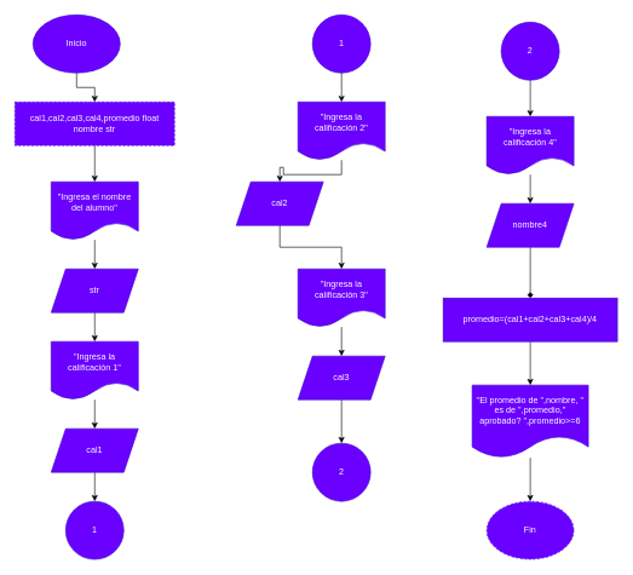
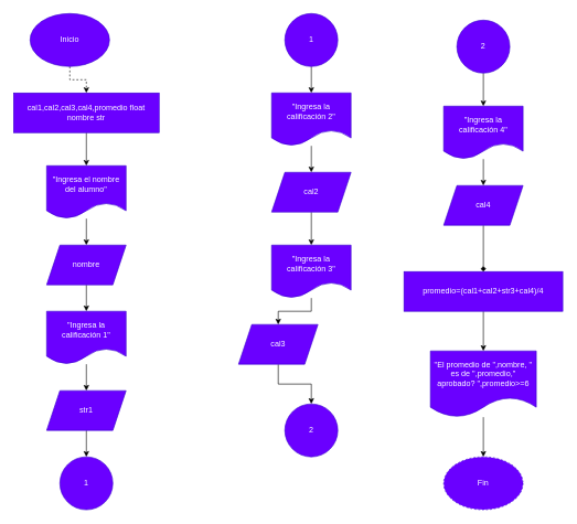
  <mxCell id="0" />
  <mxCell id="1" parent="0" />
- <mxCell id="2" value="" style="edgeStyle=orthogonalEdgeStyle;rounded=0;orthogonalLoop=1;jettySize=auto;html=1;" edge="1" parent="1" source="3" target="5"><mxGeometry relative="1" as="geometry" /></mxCell>
+ <mxCell id="2" value="" style="edgeStyle=orthogonalEdgeStyle;rounded=0;orthogonalLoop=1;jettySize=auto;html=1;dashed=1;" edge="1" parent="1" source="3" target="5"><mxGeometry relative="1" as="geometry" /></mxCell>
  <mxCell id="3" value="Inicio" style="ellipse;whiteSpace=wrap;html=1;fillColor=#6a00ff;fontColor=#ffffff;strokeColor=#3700CC;" vertex="1" parent="1"><mxGeometry x="45" y="20" width="120" height="80" as="geometry" /></mxCell>
  <mxCell id="4" value="" style="edgeStyle=orthogonalEdgeStyle;rounded=0;orthogonalLoop=1;jettySize=auto;html=1;" edge="1" parent="1" source="5" target="7"><mxGeometry relative="1" as="geometry" /></mxCell>
- <mxCell id="5" value="cal1,cal2,cal3,cal4,promedio float&lt;br&gt;nombre str" style="whiteSpace=wrap;html=1;fillColor=#6a00ff;strokeColor=#3700CC;fontColor=#ffffff;dashed=1;" vertex="1" parent="1"><mxGeometry x="20" y="140" width="220" height="60" as="geometry" /></mxCell>
+ <mxCell id="5" value="cal1,cal2,cal3,cal4,promedio float&lt;br&gt;nombre str" style="whiteSpace=wrap;html=1;fillColor=#6a00ff;strokeColor=#3700CC;fontColor=#ffffff;" vertex="1" parent="1"><mxGeometry x="20" y="140" width="220" height="60" as="geometry" /></mxCell>
  <mxCell id="6" value="" style="edgeStyle=orthogonalEdgeStyle;rounded=0;orthogonalLoop=1;jettySize=auto;html=1;" edge="1" parent="1" source="7" target="9"><mxGeometry relative="1" as="geometry" /></mxCell>
  <mxCell id="7" value="&quot;Ingresa el nombre del alumno&quot;" style="shape=document;whiteSpace=wrap;html=1;boundedLbl=1;fillColor=#6a00ff;fontColor=#ffffff;strokeColor=#3700CC;" vertex="1" parent="1"><mxGeometry x="70" y="250" width="120" height="80" as="geometry" /></mxCell>
  <mxCell id="8" value="" style="edgeStyle=orthogonalEdgeStyle;rounded=0;orthogonalLoop=1;jettySize=auto;html=1;" edge="1" parent="1" source="9" target="11"><mxGeometry relative="1" as="geometry" /></mxCell>
- <mxCell id="9" value="str" style="shape=parallelogram;perimeter=parallelogramPerimeter;whiteSpace=wrap;html=1;fixedSize=1;fillColor=#6a00ff;strokeColor=#3700CC;fontColor=#ffffff;" vertex="1" parent="1"><mxGeometry x="70" y="370" width="120" height="60" as="geometry" /></mxCell>
+ <mxCell id="9" value="nombre" style="shape=parallelogram;perimeter=parallelogramPerimeter;whiteSpace=wrap;html=1;fixedSize=1;fillColor=#6a00ff;strokeColor=#3700CC;fontColor=#ffffff;" vertex="1" parent="1"><mxGeometry x="70" y="370" width="120" height="60" as="geometry" /></mxCell>
  <mxCell id="10" value="" style="edgeStyle=orthogonalEdgeStyle;rounded=0;orthogonalLoop=1;jettySize=auto;html=1;" edge="1" parent="1" source="11" target="13"><mxGeometry relative="1" as="geometry" /></mxCell>
  <mxCell id="11" value="&quot;Ingresa la calificación 1&quot;" style="shape=document;whiteSpace=wrap;html=1;boundedLbl=1;fillColor=#6a00ff;fontColor=#ffffff;strokeColor=#3700CC;" vertex="1" parent="1"><mxGeometry x="70" y="470" width="120" height="80" as="geometry" /></mxCell>
  <mxCell id="12" value="" style="edgeStyle=orthogonalEdgeStyle;rounded=0;orthogonalLoop=1;jettySize=auto;html=1;" edge="1" parent="1" source="13" target="14"><mxGeometry relative="1" as="geometry" /></mxCell>
- <mxCell id="13" value="cal1" style="shape=parallelogram;perimeter=parallelogramPerimeter;whiteSpace=wrap;html=1;fixedSize=1;fillColor=#6a00ff;strokeColor=#3700CC;fontColor=#ffffff;" vertex="1" parent="1"><mxGeometry x="70" y="590" width="120" height="60" as="geometry" /></mxCell>
+ <mxCell id="13" value="str1" style="shape=parallelogram;perimeter=parallelogramPerimeter;whiteSpace=wrap;html=1;fixedSize=1;fillColor=#6a00ff;strokeColor=#3700CC;fontColor=#ffffff;" vertex="1" parent="1"><mxGeometry x="70" y="590" width="120" height="60" as="geometry" /></mxCell>
  <mxCell id="14" value="1" style="ellipse;whiteSpace=wrap;html=1;fillColor=#6a00ff;strokeColor=#3700CC;fontColor=#ffffff;" vertex="1" parent="1"><mxGeometry x="90" y="690" width="80" height="80" as="geometry" /></mxCell>
  <mxCell id="15" value="" style="edgeStyle=orthogonalEdgeStyle;rounded=0;orthogonalLoop=1;jettySize=auto;html=1;" edge="1" parent="1" source="16" target="18"><mxGeometry relative="1" as="geometry" /></mxCell>
  <mxCell id="16" value="1" style="ellipse;whiteSpace=wrap;html=1;fillColor=#6a00ff;strokeColor=#3700CC;fontColor=#ffffff;" vertex="1" parent="1"><mxGeometry x="430" y="20" width="80" height="80" as="geometry" /></mxCell>
  <mxCell id="17" value="" style="edgeStyle=orthogonalEdgeStyle;rounded=0;orthogonalLoop=1;jettySize=auto;html=1;" edge="1" parent="1" source="18" target="20"><mxGeometry relative="1" as="geometry" /></mxCell>
  <mxCell id="18" value="&quot;Ingresa la calificación 2&quot;" style="shape=document;whiteSpace=wrap;html=1;boundedLbl=1;fillColor=#6a00ff;fontColor=#ffffff;strokeColor=#3700CC;" vertex="1" parent="1"><mxGeometry x="410" y="140" width="120" height="80" as="geometry" /></mxCell>
  <mxCell id="19" value="" style="edgeStyle=orthogonalEdgeStyle;rounded=0;orthogonalLoop=1;jettySize=auto;html=1;" edge="1" parent="1" source="20" target="22"><mxGeometry relative="1" as="geometry" /></mxCell>
- <mxCell id="20" value="cal2" style="shape=parallelogram;perimeter=parallelogramPerimeter;whiteSpace=wrap;html=1;fixedSize=1;fillColor=#6a00ff;strokeColor=#3700CC;fontColor=#ffffff;" vertex="1" parent="1"><mxGeometry x="325" y="250" width="120" height="60" as="geometry" /></mxCell>
+ <mxCell id="20" value="cal2" style="shape=parallelogram;perimeter=parallelogramPerimeter;whiteSpace=wrap;html=1;fixedSize=1;fillColor=#6a00ff;strokeColor=#3700CC;fontColor=#ffffff;" vertex="1" parent="1"><mxGeometry x="410" y="260" width="120" height="60" as="geometry" /></mxCell>
  <mxCell id="21" value="" style="edgeStyle=orthogonalEdgeStyle;rounded=0;orthogonalLoop=1;jettySize=auto;html=1;" edge="1" parent="1" source="22" target="24"><mxGeometry relative="1" as="geometry" /></mxCell>
  <mxCell id="22" value="&quot;Ingresa la calificación 3&quot;" style="shape=document;whiteSpace=wrap;html=1;boundedLbl=1;fillColor=#6a00ff;fontColor=#ffffff;strokeColor=#3700CC;" vertex="1" parent="1"><mxGeometry x="410" y="370" width="120" height="80" as="geometry" /></mxCell>
  <mxCell id="23" value="" style="edgeStyle=orthogonalEdgeStyle;rounded=0;orthogonalLoop=1;jettySize=auto;html=1;" edge="1" parent="1" source="24" target="25"><mxGeometry relative="1" as="geometry" /></mxCell>
- <mxCell id="24" value="cal3" style="shape=parallelogram;perimeter=parallelogramPerimeter;whiteSpace=wrap;html=1;fixedSize=1;fillColor=#6a00ff;strokeColor=#3700CC;fontColor=#ffffff;" vertex="1" parent="1"><mxGeometry x="410" y="490" width="120" height="60" as="geometry" /></mxCell>
+ <mxCell id="24" value="cal3" style="shape=parallelogram;perimeter=parallelogramPerimeter;whiteSpace=wrap;html=1;fixedSize=1;fillColor=#6a00ff;strokeColor=#3700CC;fontColor=#ffffff;" vertex="1" parent="1"><mxGeometry x="360" y="490" width="120" height="60" as="geometry" /></mxCell>
  <mxCell id="25" value="2" style="ellipse;whiteSpace=wrap;html=1;fillColor=#6a00ff;strokeColor=#3700CC;fontColor=#ffffff;" vertex="1" parent="1"><mxGeometry x="430" y="610" width="80" height="80" as="geometry" /></mxCell>
  <mxCell id="26" value="" style="edgeStyle=orthogonalEdgeStyle;rounded=0;orthogonalLoop=1;jettySize=auto;html=1;" edge="1" parent="1" source="27" target="34"><mxGeometry relative="1" as="geometry" /></mxCell>
  <mxCell id="27" value="2" style="ellipse;whiteSpace=wrap;html=1;fillColor=#6a00ff;strokeColor=#3700CC;fontColor=#ffffff;" vertex="1" parent="1"><mxGeometry x="690" y="30" width="80" height="80" as="geometry" /></mxCell>
  <mxCell id="28" value="" style="edgeStyle=orthogonalEdgeStyle;rounded=0;orthogonalLoop=1;jettySize=auto;html=1;" edge="1" parent="1" source="29" target="31"><mxGeometry relative="1" as="geometry" /></mxCell>
- <mxCell id="29" value="promedio=(cal1+cal2+cal3+cal4)/4" style="whiteSpace=wrap;html=1;fillColor=#6a00ff;strokeColor=#3700CC;fontColor=#ffffff;" vertex="1" parent="1"><mxGeometry x="610" y="410" width="240" height="60" as="geometry" /></mxCell>
+ <mxCell id="29" value="promedio=(cal1+cal2+str3+cal4)/4" style="whiteSpace=wrap;html=1;fillColor=#6a00ff;strokeColor=#3700CC;fontColor=#ffffff;" vertex="1" parent="1"><mxGeometry x="610" y="410" width="240" height="60" as="geometry" /></mxCell>
  <mxCell id="30" value="" style="edgeStyle=orthogonalEdgeStyle;rounded=0;orthogonalLoop=1;jettySize=auto;html=1;" edge="1" parent="1" source="31" target="32"><mxGeometry relative="1" as="geometry" /></mxCell>
  <mxCell id="31" value="&quot;El promedio de &quot;,nombre, &quot; es de &quot;,promedio,&quot; aprobado? &quot;,promedio&amp;gt;=6" style="shape=document;whiteSpace=wrap;html=1;boundedLbl=1;fillColor=#6a00ff;fontColor=#ffffff;strokeColor=#3700CC;" vertex="1" parent="1"><mxGeometry x="650" y="530" width="160" height="100" as="geometry" /></mxCell>
  <mxCell id="32" value="Fin" style="ellipse;whiteSpace=wrap;html=1;fillColor=#6a00ff;fontColor=#ffffff;strokeColor=#3700CC;dashed=1;" vertex="1" parent="1"><mxGeometry x="670" y="690" width="120" height="80" as="geometry" /></mxCell>
  <mxCell id="33" value="" style="edgeStyle=orthogonalEdgeStyle;rounded=0;orthogonalLoop=1;jettySize=auto;html=1;" edge="1" parent="1" source="34" target="36"><mxGeometry relative="1" as="geometry" /></mxCell>
  <mxCell id="34" value="&quot;Ingresa la calificación 4&quot;" style="shape=document;whiteSpace=wrap;html=1;boundedLbl=1;fillColor=#6a00ff;fontColor=#ffffff;strokeColor=#3700CC;" vertex="1" parent="1"><mxGeometry x="670" y="160" width="120" height="80" as="geometry" /></mxCell>
  <mxCell id="35" value="" style="edgeStyle=orthogonalEdgeStyle;rounded=0;orthogonalLoop=1;jettySize=auto;html=1;endArrow=diamond;" edge="1" parent="1" source="36" target="29"><mxGeometry relative="1" as="geometry" /></mxCell>
- <mxCell id="36" value="nombre4" style="shape=parallelogram;perimeter=parallelogramPerimeter;whiteSpace=wrap;html=1;fixedSize=1;fillColor=#6a00ff;strokeColor=#3700CC;fontColor=#ffffff;" vertex="1" parent="1"><mxGeometry x="670" y="280" width="120" height="60" as="geometry" /></mxCell>
+ <mxCell id="36" value="cal4" style="shape=parallelogram;perimeter=parallelogramPerimeter;whiteSpace=wrap;html=1;fixedSize=1;fillColor=#6a00ff;strokeColor=#3700CC;fontColor=#ffffff;" vertex="1" parent="1"><mxGeometry x="670" y="280" width="120" height="60" as="geometry" /></mxCell>
